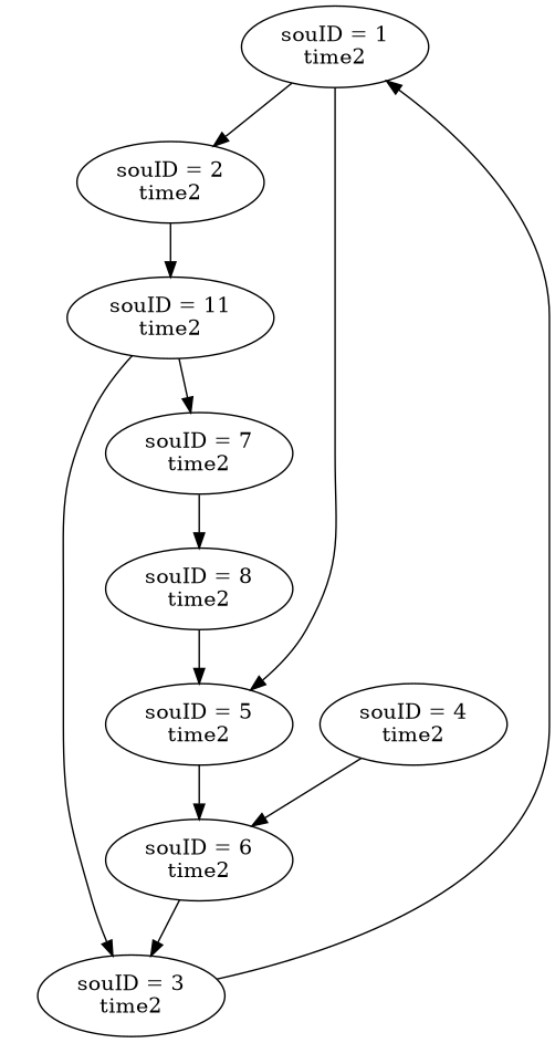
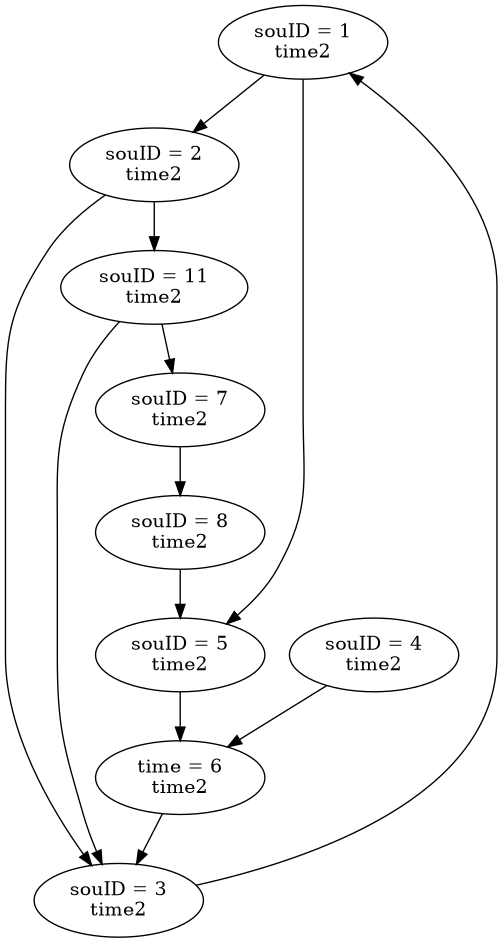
  digraph {
    n1 [label="souID = 1\ntime2"]
    n2 [label="souID = 2\ntime2"]
    n3 [label="souID = 5\ntime2"]
    n4 [label="souID = 3\ntime2"]
    n5 [label="souID = 11\ntime2"]
-   n6 [label="souID = 6\ntime2"]
+   n6 [label="time = 6\ntime2"]
    n7 [label="souID = 7\ntime2"]
    n8 [label="souID = 4\ntime2"]
    n9 [label="souID = 8\ntime2"]
    n1 -> n2
    n1 -> n3
+   n2 -> n4
    n2 -> n5
    n3 -> n6
    n4 -> n1
    n5 -> n4
    n5 -> n7
    n6 -> n4
    n7 -> n9
    n8 -> n6
    n9 -> n3
  }
